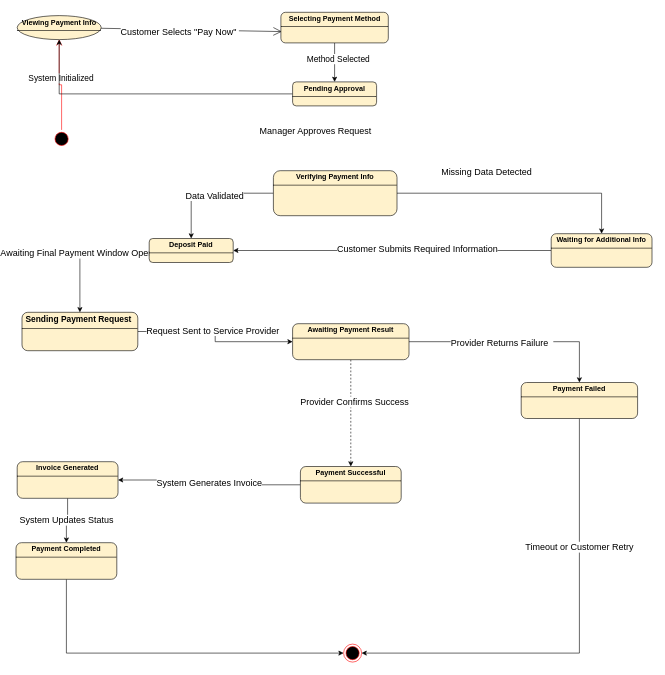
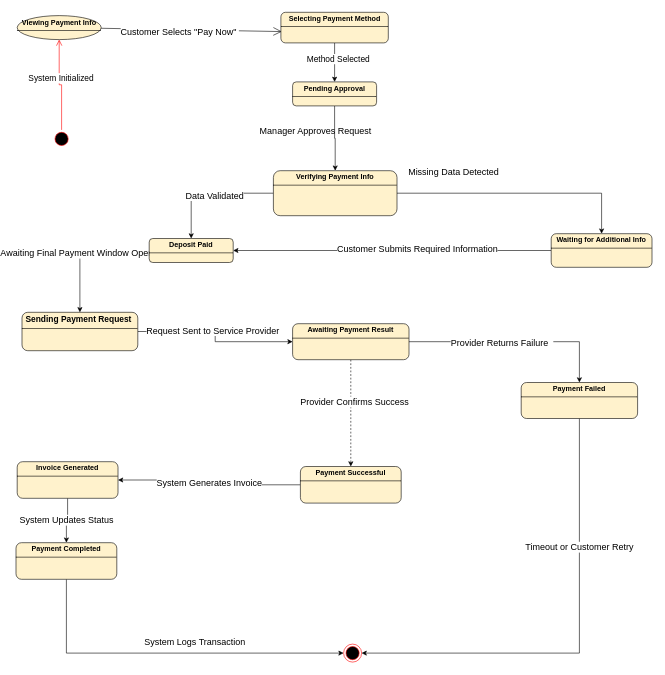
  <mxCell id="0" />
  <mxCell id="1" parent="0" />
  <mxCell id="2" value="" style="ellipse;html=1;shape=startState;fillColor=#000000;strokeColor=#ff0000;" parent="1" vertex="1"><mxGeometry x="81" y="216" width="30" height="30" as="geometry" /></mxCell>
  <mxCell id="3" value="&lt;font style=&quot;font-size: 14px;&quot;&gt;System Initialized&lt;/font&gt;" style="edgeStyle=orthogonalEdgeStyle;html=1;verticalAlign=bottom;endArrow=open;endSize=8;strokeColor=#ff0000;rounded=0;entryX=0.5;entryY=1;entryDx=0;entryDy=0;exitX=0.5;exitY=0;exitDx=0;exitDy=0;" parent="1" source="2" target="4" edge="1"><mxGeometry x="-0.015" relative="1" as="geometry"><mxPoint x="804" y="13" as="targetPoint" /><mxPoint x="96" y="305" as="sourcePoint" /><mxPoint as="offset" /></mxGeometry></mxCell>
  <mxCell id="4" value="&lt;p style=&quot;margin:0px;margin-top:4px;text-align:center;&quot;&gt;&lt;b&gt;Viewing Payment Info&lt;/b&gt;&lt;/p&gt;&lt;hr size=&quot;1&quot; style=&quot;border-style:solid;&quot;&gt;&lt;div style=&quot;height:2px;&quot;&gt;&lt;/div&gt;" style="ellipse;verticalAlign=top;align=left;overflow=fill;html=1;whiteSpace=wrap;fillColor=#fff2cc;strokeColor=light-dark(#000000, #6d5100);" parent="1" vertex="1"><mxGeometry x="22" y="25.5" width="140" height="40" as="geometry" /></mxCell>
  <mxCell id="5" value="" style="endArrow=open;endFill=1;endSize=12;html=1;rounded=0;entryX=0.008;entryY=0.63;entryDx=0;entryDy=0;entryPerimeter=0;" parent="1" source="4" target="9" edge="1"><mxGeometry width="160" relative="1" as="geometry"><mxPoint x="799" y="103" as="sourcePoint" /><mxPoint x="804" y="123" as="targetPoint" /><Array as="points" /></mxGeometry></mxCell>
  <mxCell id="6" value="&lt;span style=&quot;font-size: 15px;&quot;&gt;Customer Selects &quot;Pay Now&quot;&amp;nbsp;&lt;/span&gt;" style="edgeLabel;html=1;align=center;verticalAlign=middle;resizable=0;points=[];" parent="5" vertex="1" connectable="0"><mxGeometry x="-0.135" y="-1" relative="1" as="geometry"><mxPoint x="1" y="2" as="offset" /></mxGeometry></mxCell>
  <mxCell id="7" value="" style="edgeStyle=orthogonalEdgeStyle;rounded=0;orthogonalLoop=1;jettySize=auto;html=1;" edge="1" parent="1" source="9" target="12"><mxGeometry relative="1" as="geometry" /></mxCell>
  <mxCell id="8" value="&lt;font style=&quot;font-size: 14px;&quot;&gt;Method Selected&lt;/font&gt;" style="edgeLabel;html=1;align=center;verticalAlign=middle;resizable=0;points=[];" vertex="1" connectable="0" parent="7"><mxGeometry x="-0.194" y="5" relative="1" as="geometry"><mxPoint as="offset" /></mxGeometry></mxCell>
  <mxCell id="9" value="&lt;p style=&quot;margin:0px;margin-top:4px;text-align:center;&quot;&gt;&lt;b&gt;Selecting Payment Method&lt;/b&gt;&lt;/p&gt;&lt;hr size=&quot;1&quot; style=&quot;border-style:solid;&quot;&gt;&lt;div style=&quot;height:2px;&quot;&gt;&lt;/div&gt;" style="verticalAlign=top;align=left;overflow=fill;html=1;whiteSpace=wrap;rounded=1;fillColor=#fff2cc;strokeColor=light-dark(#000000, #6d5100);" parent="1" vertex="1"><mxGeometry x="461.5" y="20" width="179" height="51" as="geometry" /></mxCell>
  <mxCell id="10" value="" style="ellipse;html=1;shape=endState;fillColor=#000000;strokeColor=#ff0000;" parent="1" vertex="1"><mxGeometry x="566" y="1073" width="30" height="30" as="geometry" /></mxCell>
- <mxCell id="11" value="" style="edgeStyle=orthogonalEdgeStyle;rounded=0;orthogonalLoop=1;jettySize=auto;html=1;" edge="1" parent="1" source="12" target="4"><mxGeometry relative="1" as="geometry" /></mxCell>
+ <mxCell id="11" value="" style="edgeStyle=orthogonalEdgeStyle;rounded=0;orthogonalLoop=1;jettySize=auto;html=1;" edge="1" parent="1" source="12" target="16"><mxGeometry relative="1" as="geometry" /></mxCell>
  <mxCell id="12" value="&lt;p style=&quot;margin:0px;margin-top:4px;text-align:center;&quot;&gt;&lt;b&gt;Pending Approval&lt;/b&gt;&lt;/p&gt;&lt;hr size=&quot;1&quot; style=&quot;border-style:solid;&quot;&gt;&lt;div style=&quot;height:2px;&quot;&gt;&lt;/div&gt;" style="verticalAlign=top;align=left;overflow=fill;html=1;whiteSpace=wrap;rounded=1;fillColor=#fff2cc;strokeColor=light-dark(#000000, #6d5100);" vertex="1" parent="1"><mxGeometry x="481" y="136" width="140" height="40" as="geometry" /></mxCell>
  <mxCell id="13" value="" style="edgeStyle=orthogonalEdgeStyle;rounded=0;orthogonalLoop=1;jettySize=auto;html=1;" edge="1" parent="1" source="16" target="19"><mxGeometry relative="1" as="geometry" /></mxCell>
  <mxCell id="14" value="&lt;font style=&quot;font-size: 15px;&quot;&gt;Data Validated&lt;/font&gt;" style="edgeLabel;html=1;align=center;verticalAlign=middle;resizable=0;points=[];" vertex="1" connectable="0" parent="13"><mxGeometry x="-0.069" y="3" relative="1" as="geometry"><mxPoint as="offset" /></mxGeometry></mxCell>
  <mxCell id="15" style="edgeStyle=orthogonalEdgeStyle;rounded=0;orthogonalLoop=1;jettySize=auto;html=1;exitX=1;exitY=0.5;exitDx=0;exitDy=0;entryX=0.5;entryY=0;entryDx=0;entryDy=0;" edge="1" parent="1" source="16" target="35"><mxGeometry relative="1" as="geometry"><mxPoint x="666" y="408" as="targetPoint" /></mxGeometry></mxCell>
  <mxCell id="16" value="&lt;p style=&quot;margin:0px;margin-top:4px;text-align:center;&quot;&gt;&lt;b&gt;Verifying Payment Info&lt;/b&gt;&lt;/p&gt;&lt;hr size=&quot;1&quot; style=&quot;border-style:solid;&quot;&gt;&lt;div style=&quot;height:2px;&quot;&gt;&lt;/div&gt;" style="verticalAlign=top;align=left;overflow=fill;html=1;whiteSpace=wrap;rounded=1;fillColor=#fff2cc;strokeColor=light-dark(#000000, #6d5100);" vertex="1" parent="1"><mxGeometry x="449" y="284" width="206" height="75" as="geometry" /></mxCell>
  <mxCell id="17" value="" style="edgeStyle=orthogonalEdgeStyle;rounded=0;orthogonalLoop=1;jettySize=auto;html=1;" edge="1" parent="1" source="19" target="22"><mxGeometry relative="1" as="geometry" /></mxCell>
  <mxCell id="18" value="&lt;font style=&quot;font-size: 15px;&quot;&gt;Awaiting Final Payment Window Opens&lt;/font&gt;" style="edgeLabel;html=1;align=center;verticalAlign=middle;resizable=0;points=[];" vertex="1" connectable="0" parent="17"><mxGeometry x="0.087" y="-2" relative="1" as="geometry"><mxPoint as="offset" /></mxGeometry></mxCell>
  <mxCell id="19" value="&lt;p style=&quot;margin:0px;margin-top:4px;text-align:center;&quot;&gt;&lt;b&gt;Deposit Paid&lt;/b&gt;&lt;/p&gt;&lt;hr size=&quot;1&quot; style=&quot;border-style:solid;&quot;&gt;&lt;div style=&quot;height:2px;&quot;&gt;&lt;/div&gt;" style="verticalAlign=top;align=left;overflow=fill;html=1;whiteSpace=wrap;rounded=1;fillColor=#fff2cc;strokeColor=light-dark(#000000, #6d5100);" vertex="1" parent="1"><mxGeometry x="242" y="397" width="140" height="40" as="geometry" /></mxCell>
  <mxCell id="20" value="" style="edgeStyle=orthogonalEdgeStyle;rounded=0;orthogonalLoop=1;jettySize=auto;html=1;" edge="1" parent="1" source="22" target="27"><mxGeometry relative="1" as="geometry" /></mxCell>
  <mxCell id="21" value="&lt;font style=&quot;font-size: 15px;&quot;&gt;Request Sent to Service Provider&lt;/font&gt;" style="edgeLabel;html=1;align=center;verticalAlign=middle;resizable=0;points=[];" vertex="1" connectable="0" parent="20"><mxGeometry x="-0.1" y="3" relative="1" as="geometry"><mxPoint as="offset" /></mxGeometry></mxCell>
  <mxCell id="22" value="&lt;p style=&quot;text-align: center; margin: 4px 0px 0px;&quot;&gt;&lt;span style=&quot;background-color: transparent; text-align: left; font-size: 14px;&quot;&gt;&lt;b&gt;Sending Payment Request&lt;/b&gt;&lt;/span&gt;&lt;b&gt;&lt;font style=&quot;font-size: 14px;&quot;&gt;&amp;nbsp;&lt;/font&gt;&lt;/b&gt;&lt;/p&gt;&lt;hr size=&quot;1&quot; style=&quot;border-style:solid;&quot;&gt;&lt;div style=&quot;height:2px;&quot;&gt;&lt;/div&gt;" style="verticalAlign=top;align=left;overflow=fill;html=1;whiteSpace=wrap;rounded=1;fillColor=#fff2cc;strokeColor=light-dark(#000000, #6d5100);" vertex="1" parent="1"><mxGeometry x="30" y="520" width="193" height="64" as="geometry" /></mxCell>
  <mxCell id="23" value="" style="edgeStyle=orthogonalEdgeStyle;rounded=0;orthogonalLoop=1;jettySize=auto;html=1;dashed=1;" edge="1" parent="1" source="27" target="30"><mxGeometry relative="1" as="geometry" /></mxCell>
  <mxCell id="24" value="&lt;font style=&quot;font-size: 15px;&quot;&gt;Provider Confirms Success&lt;/font&gt;" style="edgeLabel;html=1;align=center;verticalAlign=middle;resizable=0;points=[];" vertex="1" connectable="0" parent="23"><mxGeometry x="-0.225" y="5" relative="1" as="geometry"><mxPoint as="offset" /></mxGeometry></mxCell>
  <mxCell id="25" value="" style="edgeStyle=orthogonalEdgeStyle;rounded=0;orthogonalLoop=1;jettySize=auto;html=1;" edge="1" parent="1" source="27" target="38"><mxGeometry relative="1" as="geometry" /></mxCell>
  <mxCell id="26" value="&lt;font style=&quot;font-size: 15px;&quot;&gt;Provider Returns Failure&amp;nbsp;&amp;nbsp;&lt;/font&gt;" style="edgeLabel;html=1;align=center;verticalAlign=middle;resizable=0;points=[];" vertex="1" connectable="0" parent="25"><mxGeometry x="-0.169" y="-5" relative="1" as="geometry"><mxPoint x="8" y="-5" as="offset" /></mxGeometry></mxCell>
  <mxCell id="27" value="&lt;p style=&quot;margin:0px;margin-top:4px;text-align:center;&quot;&gt;&lt;b&gt;Awaiting Payment Result&lt;/b&gt;&lt;/p&gt;&lt;hr size=&quot;1&quot; style=&quot;border-style:solid;&quot;&gt;&lt;div style=&quot;height:2px;&quot;&gt;&lt;/div&gt;" style="verticalAlign=top;align=left;overflow=fill;html=1;whiteSpace=wrap;rounded=1;fillColor=#fff2cc;strokeColor=light-dark(#000000, #6d5100);" vertex="1" parent="1"><mxGeometry x="481" y="539" width="194" height="60" as="geometry" /></mxCell>
  <mxCell id="28" value="" style="edgeStyle=orthogonalEdgeStyle;rounded=0;orthogonalLoop=1;jettySize=auto;html=1;" edge="1" parent="1" source="30" target="41"><mxGeometry relative="1" as="geometry" /></mxCell>
  <mxCell id="29" value="&lt;font style=&quot;font-size: 15px;&quot;&gt;System Generates Invoice&lt;/font&gt;" style="edgeLabel;html=1;align=center;verticalAlign=middle;resizable=0;points=[];" vertex="1" connectable="0" parent="28"><mxGeometry x="0.031" y="4" relative="1" as="geometry"><mxPoint as="offset" /></mxGeometry></mxCell>
  <mxCell id="30" value="&lt;p style=&quot;margin:0px;margin-top:4px;text-align:center;&quot;&gt;&lt;b&gt;Payment Successful&lt;/b&gt;&lt;/p&gt;&lt;hr size=&quot;1&quot; style=&quot;border-style:solid;&quot;&gt;&lt;div style=&quot;height:2px;&quot;&gt;&lt;/div&gt;" style="verticalAlign=top;align=left;overflow=fill;html=1;whiteSpace=wrap;rounded=1;fillColor=#fff2cc;strokeColor=light-dark(#000000, #6d5100);" vertex="1" parent="1"><mxGeometry x="494" y="777" width="168" height="61" as="geometry" /></mxCell>
  <mxCell id="31" value="&lt;font style=&quot;font-size: 15px;&quot;&gt;Manager Approves Request&lt;/font&gt;" style="text;html=1;align=center;verticalAlign=middle;resizable=0;points=[];autosize=1;strokeColor=none;fillColor=none;" vertex="1" parent="1"><mxGeometry x="417" y="203" width="204" height="30" as="geometry" /></mxCell>
- <mxCell id="32" value="&lt;font style=&quot;font-size: 15px;&quot;&gt;Missing Data Detected&lt;/font&gt;" style="text;html=1;align=center;verticalAlign=middle;resizable=0;points=[];autosize=1;strokeColor=none;fillColor=none;" vertex="1" parent="1"><mxGeometry x="719" y="270" width="169" height="30" as="geometry" /></mxCell>
+ <mxCell id="32" value="&lt;font style=&quot;font-size: 15px;&quot;&gt;Missing Data Detected&lt;/font&gt;" style="text;html=1;align=center;verticalAlign=middle;resizable=0;points=[];autosize=1;strokeColor=none;fillColor=none;" vertex="1" parent="1"><mxGeometry x="664" y="270" width="169" height="30" as="geometry" /></mxCell>
  <mxCell id="33" style="edgeStyle=orthogonalEdgeStyle;rounded=0;orthogonalLoop=1;jettySize=auto;html=1;exitX=0;exitY=0.5;exitDx=0;exitDy=0;entryX=1;entryY=0.5;entryDx=0;entryDy=0;" edge="1" parent="1" source="35" target="19"><mxGeometry relative="1" as="geometry" /></mxCell>
  <mxCell id="34" value="&lt;font style=&quot;font-size: 15px;&quot;&gt;Customer Submits Required Information&lt;/font&gt;" style="edgeLabel;html=1;align=center;verticalAlign=middle;resizable=0;points=[];" vertex="1" connectable="0" parent="33"><mxGeometry x="-0.157" y="-4" relative="1" as="geometry"><mxPoint x="-1" as="offset" /></mxGeometry></mxCell>
  <mxCell id="35" value="&lt;p style=&quot;margin:0px;margin-top:4px;text-align:center;&quot;&gt;&lt;b&gt;Waiting for Additional Info&lt;/b&gt;&lt;/p&gt;&lt;hr size=&quot;1&quot; style=&quot;border-style:solid;&quot;&gt;&lt;div style=&quot;height:2px;&quot;&gt;&lt;/div&gt;" style="verticalAlign=top;align=left;overflow=fill;html=1;whiteSpace=wrap;rounded=1;fillColor=#fff2cc;strokeColor=light-dark(#000000, #6d5100);" vertex="1" parent="1"><mxGeometry x="912" y="389" width="168" height="56" as="geometry" /></mxCell>
  <mxCell id="36" style="edgeStyle=orthogonalEdgeStyle;rounded=0;orthogonalLoop=1;jettySize=auto;html=1;exitX=0.5;exitY=1;exitDx=0;exitDy=0;entryX=1;entryY=0.5;entryDx=0;entryDy=0;" edge="1" parent="1" source="38" target="10"><mxGeometry relative="1" as="geometry" /></mxCell>
  <mxCell id="37" value="&lt;font style=&quot;font-size: 15px;&quot;&gt;Timeout or Customer Retry&amp;nbsp;&lt;/font&gt;" style="edgeLabel;html=1;align=center;verticalAlign=middle;resizable=0;points=[];" vertex="1" connectable="0" parent="36"><mxGeometry x="-0.436" y="1" relative="1" as="geometry"><mxPoint as="offset" /></mxGeometry></mxCell>
  <mxCell id="38" value="&lt;p style=&quot;margin:0px;margin-top:4px;text-align:center;&quot;&gt;&lt;b&gt;Payment Failed&lt;/b&gt;&lt;/p&gt;&lt;hr size=&quot;1&quot; style=&quot;border-style:solid;&quot;&gt;&lt;div style=&quot;height:2px;&quot;&gt;&lt;/div&gt;" style="verticalAlign=top;align=left;overflow=fill;html=1;whiteSpace=wrap;rounded=1;fillColor=#fff2cc;strokeColor=light-dark(#000000, #6d5100);" vertex="1" parent="1"><mxGeometry x="862" y="637" width="194" height="60" as="geometry" /></mxCell>
  <mxCell id="39" value="" style="edgeStyle=orthogonalEdgeStyle;rounded=0;orthogonalLoop=1;jettySize=auto;html=1;" edge="1" parent="1" source="41" target="43"><mxGeometry relative="1" as="geometry" /></mxCell>
  <mxCell id="40" value="&lt;font style=&quot;font-size: 15px;&quot;&gt;System Updates Status&lt;/font&gt;" style="edgeLabel;html=1;align=center;verticalAlign=middle;resizable=0;points=[];" vertex="1" connectable="0" parent="39"><mxGeometry x="-0.087" y="-3" relative="1" as="geometry"><mxPoint as="offset" /></mxGeometry></mxCell>
  <mxCell id="41" value="&lt;p style=&quot;margin:0px;margin-top:4px;text-align:center;&quot;&gt;&lt;b&gt;Invoice Generated&lt;/b&gt;&lt;/p&gt;&lt;hr size=&quot;1&quot; style=&quot;border-style:solid;&quot;&gt;&lt;div style=&quot;height:2px;&quot;&gt;&lt;/div&gt;" style="verticalAlign=top;align=left;overflow=fill;html=1;whiteSpace=wrap;rounded=1;fillColor=#fff2cc;strokeColor=light-dark(#000000, #6d5100);" vertex="1" parent="1"><mxGeometry x="22" y="769" width="168" height="61" as="geometry" /></mxCell>
  <mxCell id="42" style="edgeStyle=orthogonalEdgeStyle;rounded=0;orthogonalLoop=1;jettySize=auto;html=1;exitX=0.5;exitY=1;exitDx=0;exitDy=0;entryX=0;entryY=0.5;entryDx=0;entryDy=0;" edge="1" parent="1" source="43" target="10"><mxGeometry relative="1" as="geometry" /></mxCell>
  <mxCell id="43" value="&lt;p style=&quot;margin:0px;margin-top:4px;text-align:center;&quot;&gt;&lt;b&gt;Payment Completed&lt;/b&gt;&lt;/p&gt;&lt;hr size=&quot;1&quot; style=&quot;border-style:solid;&quot;&gt;&lt;div style=&quot;height:2px;&quot;&gt;&lt;/div&gt;" style="verticalAlign=top;align=left;overflow=fill;html=1;whiteSpace=wrap;rounded=1;fillColor=#fff2cc;strokeColor=light-dark(#000000, #6d5100);" vertex="1" parent="1"><mxGeometry x="20" y="904" width="168" height="61" as="geometry" /></mxCell>
+ <mxCell id="44" value="&lt;font style=&quot;font-size: 15px;&quot;&gt;System Logs Transaction&lt;/font&gt;" style="text;html=1;align=center;verticalAlign=middle;resizable=0;points=[];autosize=1;strokeColor=none;fillColor=none;" vertex="1" parent="1"><mxGeometry x="225" y="1054" width="186" height="30" as="geometry" /></mxCell>
